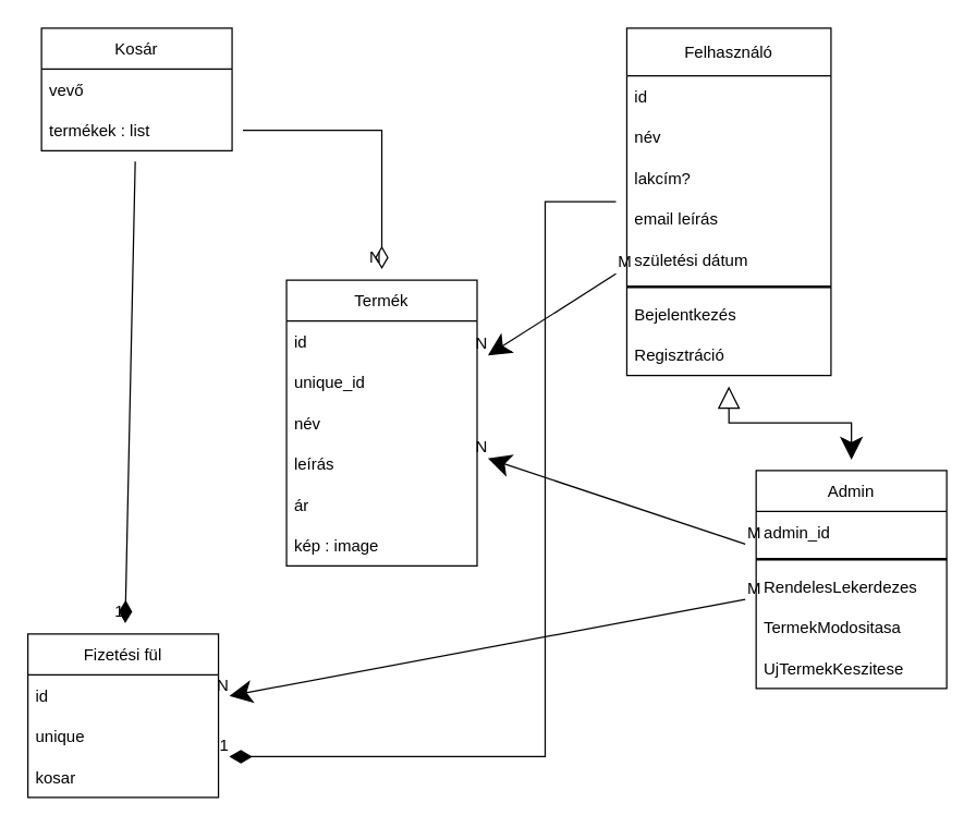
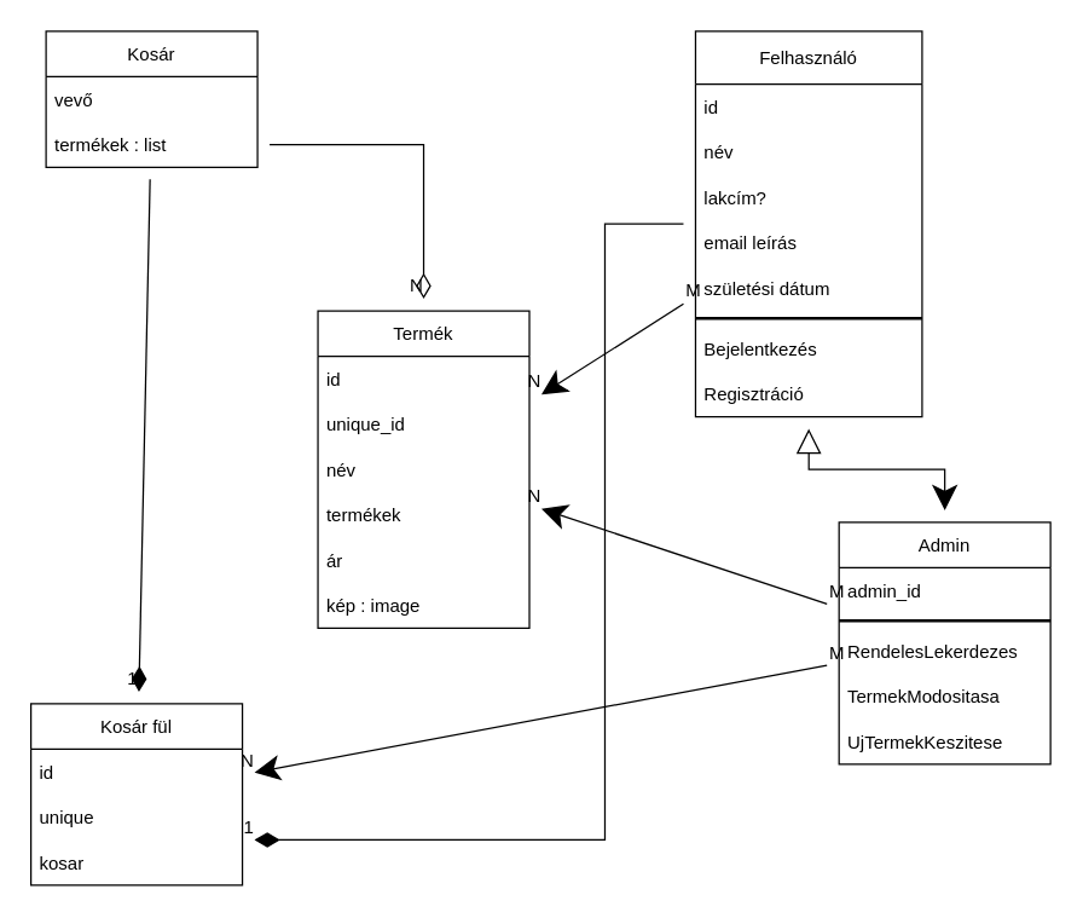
  <mxCell id="0" />
  <mxCell id="1" parent="0" />
  <mxCell id="2" value="Felhasználó" style="swimlane;fontStyle=0;childLayout=stackLayout;horizontal=1;startSize=35;horizontalStack=0;resizeParent=1;resizeParentMax=0;resizeLast=0;collapsible=1;marginBottom=0;hachureGap=4;pointerEvents=0;" vertex="1" parent="1"><mxGeometry x="460" y="20" width="150" height="255" as="geometry" /></mxCell>
  <mxCell id="3" value="id" style="text;strokeColor=none;fillColor=none;align=left;verticalAlign=middle;spacingLeft=4;spacingRight=4;overflow=hidden;points=[[0,0.5],[1,0.5]];portConstraint=eastwest;rotatable=0;" vertex="1" parent="2"><mxGeometry y="35" width="150" height="30" as="geometry" /></mxCell>
  <mxCell id="4" value="név" style="text;strokeColor=none;fillColor=none;align=left;verticalAlign=middle;spacingLeft=4;spacingRight=4;overflow=hidden;points=[[0,0.5],[1,0.5]];portConstraint=eastwest;rotatable=0;" vertex="1" parent="2"><mxGeometry y="65" width="150" height="30" as="geometry" /></mxCell>
  <mxCell id="5" value="lakcím?" style="text;strokeColor=none;fillColor=none;align=left;verticalAlign=middle;spacingLeft=4;spacingRight=4;overflow=hidden;points=[[0,0.5],[1,0.5]];portConstraint=eastwest;rotatable=0;hachureGap=4;pointerEvents=0;" vertex="1" parent="2"><mxGeometry y="95" width="150" height="30" as="geometry" /></mxCell>
  <mxCell id="6" value="email leírás" style="text;strokeColor=none;fillColor=none;align=left;verticalAlign=middle;spacingLeft=4;spacingRight=4;overflow=hidden;points=[[0,0.5],[1,0.5]];portConstraint=eastwest;rotatable=0;" vertex="1" parent="2"><mxGeometry y="125" width="150" height="30" as="geometry" /></mxCell>
  <mxCell id="7" value="születési dátum" style="text;strokeColor=none;fillColor=none;align=left;verticalAlign=middle;spacingLeft=4;spacingRight=4;overflow=hidden;points=[[0,0.5],[1,0.5]];portConstraint=eastwest;rotatable=0;hachureGap=4;pointerEvents=0;" vertex="1" parent="2"><mxGeometry y="155" width="150" height="30" as="geometry" /></mxCell>
  <mxCell id="8" value="" style="line;strokeWidth=2;html=1;hachureGap=4;pointerEvents=0;" vertex="1" parent="2"><mxGeometry y="185" width="150" height="10" as="geometry" /></mxCell>
  <mxCell id="9" value="Bejelentkezés" style="text;strokeColor=none;fillColor=none;align=left;verticalAlign=middle;spacingLeft=4;spacingRight=4;overflow=hidden;points=[[0,0.5],[1,0.5]];portConstraint=eastwest;rotatable=0;hachureGap=4;pointerEvents=0;" vertex="1" parent="2"><mxGeometry y="195" width="150" height="30" as="geometry" /></mxCell>
  <mxCell id="10" value="Regisztráció" style="text;strokeColor=none;fillColor=none;align=left;verticalAlign=middle;spacingLeft=4;spacingRight=4;overflow=hidden;points=[[0,0.5],[1,0.5]];portConstraint=eastwest;rotatable=0;hachureGap=4;pointerEvents=0;" vertex="1" parent="2"><mxGeometry y="225" width="150" height="30" as="geometry" /></mxCell>
  <mxCell id="11" value="Termék" style="swimlane;fontStyle=0;childLayout=stackLayout;horizontal=1;startSize=30;horizontalStack=0;resizeParent=1;resizeParentMax=0;resizeLast=0;collapsible=1;marginBottom=0;hachureGap=4;pointerEvents=0;" vertex="1" parent="1"><mxGeometry x="210" y="205" width="140" height="210" as="geometry" /></mxCell>
  <mxCell id="12" value="id" style="text;strokeColor=none;fillColor=none;align=left;verticalAlign=middle;spacingLeft=4;spacingRight=4;overflow=hidden;points=[[0,0.5],[1,0.5]];portConstraint=eastwest;rotatable=0;" vertex="1" parent="11"><mxGeometry y="30" width="140" height="30" as="geometry" /></mxCell>
  <mxCell id="13" value="unique_id" style="text;strokeColor=none;fillColor=none;align=left;verticalAlign=middle;spacingLeft=4;spacingRight=4;overflow=hidden;points=[[0,0.5],[1,0.5]];portConstraint=eastwest;rotatable=0;hachureGap=4;pointerEvents=0;" vertex="1" parent="11"><mxGeometry y="60" width="140" height="30" as="geometry" /></mxCell>
  <mxCell id="14" value="név" style="text;strokeColor=none;fillColor=none;align=left;verticalAlign=middle;spacingLeft=4;spacingRight=4;overflow=hidden;points=[[0,0.5],[1,0.5]];portConstraint=eastwest;rotatable=0;" vertex="1" parent="11"><mxGeometry y="90" width="140" height="30" as="geometry" /></mxCell>
- <mxCell id="15" value="leírás" style="text;strokeColor=none;fillColor=none;align=left;verticalAlign=middle;spacingLeft=4;spacingRight=4;overflow=hidden;points=[[0,0.5],[1,0.5]];portConstraint=eastwest;rotatable=0;" vertex="1" parent="11"><mxGeometry y="120" width="140" height="30" as="geometry" /></mxCell>
+ <mxCell id="15" value="termékek" style="text;strokeColor=none;fillColor=none;align=left;verticalAlign=middle;spacingLeft=4;spacingRight=4;overflow=hidden;points=[[0,0.5],[1,0.5]];portConstraint=eastwest;rotatable=0;" vertex="1" parent="11"><mxGeometry y="120" width="140" height="30" as="geometry" /></mxCell>
  <mxCell id="16" value="ár" style="text;strokeColor=none;fillColor=none;align=left;verticalAlign=middle;spacingLeft=4;spacingRight=4;overflow=hidden;points=[[0,0.5],[1,0.5]];portConstraint=eastwest;rotatable=0;hachureGap=4;pointerEvents=0;" vertex="1" parent="11"><mxGeometry y="150" width="140" height="30" as="geometry" /></mxCell>
  <mxCell id="17" value="kép : image" style="text;strokeColor=none;fillColor=none;align=left;verticalAlign=middle;spacingLeft=4;spacingRight=4;overflow=hidden;points=[[0,0.5],[1,0.5]];portConstraint=eastwest;rotatable=0;hachureGap=4;pointerEvents=0;" vertex="1" parent="11"><mxGeometry y="180" width="140" height="30" as="geometry" /></mxCell>
  <mxCell id="18" value="Kosár" style="swimlane;fontStyle=0;childLayout=stackLayout;horizontal=1;startSize=30;horizontalStack=0;resizeParent=1;resizeParentMax=0;resizeLast=0;collapsible=1;marginBottom=0;hachureGap=4;pointerEvents=0;" vertex="1" parent="1"><mxGeometry x="30" y="20" width="140" height="90" as="geometry" /></mxCell>
  <mxCell id="19" value="vevő" style="text;strokeColor=none;fillColor=none;align=left;verticalAlign=middle;spacingLeft=4;spacingRight=4;overflow=hidden;points=[[0,0.5],[1,0.5]];portConstraint=eastwest;rotatable=0;" vertex="1" parent="18"><mxGeometry y="30" width="140" height="30" as="geometry" /></mxCell>
  <mxCell id="20" value="termékek : list" style="text;strokeColor=none;fillColor=none;align=left;verticalAlign=middle;spacingLeft=4;spacingRight=4;overflow=hidden;points=[[0,0.5],[1,0.5]];portConstraint=eastwest;rotatable=0;" vertex="1" parent="18"><mxGeometry y="60" width="140" height="30" as="geometry" /></mxCell>
  <mxCell id="21" value="Admin" style="swimlane;fontStyle=0;childLayout=stackLayout;horizontal=1;startSize=30;horizontalStack=0;resizeParent=1;resizeParentMax=0;resizeLast=0;collapsible=1;marginBottom=0;hachureGap=4;pointerEvents=0;" vertex="1" parent="1"><mxGeometry x="555" y="345" width="140" height="160" as="geometry" /></mxCell>
  <mxCell id="22" value="admin_id" style="text;strokeColor=none;fillColor=none;align=left;verticalAlign=middle;spacingLeft=4;spacingRight=4;overflow=hidden;points=[[0,0.5],[1,0.5]];portConstraint=eastwest;rotatable=0;hachureGap=4;pointerEvents=0;" vertex="1" parent="21"><mxGeometry y="30" width="140" height="30" as="geometry" /></mxCell>
  <mxCell id="23" value="" style="line;strokeWidth=2;html=1;hachureGap=4;pointerEvents=0;" vertex="1" parent="21"><mxGeometry y="60" width="140" height="10" as="geometry" /></mxCell>
  <mxCell id="24" value="RendelesLekerdezes" style="text;strokeColor=none;fillColor=none;align=left;verticalAlign=middle;spacingLeft=4;spacingRight=4;overflow=hidden;points=[[0,0.5],[1,0.5]];portConstraint=eastwest;rotatable=0;hachureGap=4;pointerEvents=0;" vertex="1" parent="21"><mxGeometry y="70" width="140" height="30" as="geometry" /></mxCell>
  <mxCell id="25" value="TermekModositasa" style="text;strokeColor=none;fillColor=none;align=left;verticalAlign=middle;spacingLeft=4;spacingRight=4;overflow=hidden;points=[[0,0.5],[1,0.5]];portConstraint=eastwest;rotatable=0;hachureGap=4;pointerEvents=0;" vertex="1" parent="21"><mxGeometry y="100" width="140" height="30" as="geometry" /></mxCell>
  <mxCell id="26" value="UjTermekKeszitese" style="text;strokeColor=none;fillColor=none;align=left;verticalAlign=middle;spacingLeft=4;spacingRight=4;overflow=hidden;points=[[0,0.5],[1,0.5]];portConstraint=eastwest;rotatable=0;hachureGap=4;pointerEvents=0;" vertex="1" parent="21"><mxGeometry y="130" width="140" height="30" as="geometry" /></mxCell>
- <mxCell id="27" value="Fizetési fül" style="swimlane;fontStyle=0;childLayout=stackLayout;horizontal=1;startSize=30;horizontalStack=0;resizeParent=1;resizeParentMax=0;resizeLast=0;collapsible=1;marginBottom=0;hachureGap=4;pointerEvents=0;" vertex="1" parent="1"><mxGeometry x="20" y="465" width="140" height="120" as="geometry" /></mxCell>
+ <mxCell id="27" value="Kosár fül" style="swimlane;fontStyle=0;childLayout=stackLayout;horizontal=1;startSize=30;horizontalStack=0;resizeParent=1;resizeParentMax=0;resizeLast=0;collapsible=1;marginBottom=0;hachureGap=4;pointerEvents=0;" vertex="1" parent="1"><mxGeometry x="20" y="465" width="140" height="120" as="geometry" /></mxCell>
  <mxCell id="28" value="id" style="text;strokeColor=none;fillColor=none;align=left;verticalAlign=middle;spacingLeft=4;spacingRight=4;overflow=hidden;points=[[0,0.5],[1,0.5]];portConstraint=eastwest;rotatable=0;" vertex="1" parent="27"><mxGeometry y="30" width="140" height="30" as="geometry" /></mxCell>
  <mxCell id="29" value="unique" style="text;strokeColor=none;fillColor=none;align=left;verticalAlign=middle;spacingLeft=4;spacingRight=4;overflow=hidden;points=[[0,0.5],[1,0.5]];portConstraint=eastwest;rotatable=0;" vertex="1" parent="27"><mxGeometry y="60" width="140" height="30" as="geometry" /></mxCell>
  <mxCell id="30" value="kosar" style="text;strokeColor=none;fillColor=none;align=left;verticalAlign=middle;spacingLeft=4;spacingRight=4;overflow=hidden;points=[[0,0.5],[1,0.5]];portConstraint=eastwest;rotatable=0;" vertex="1" parent="27"><mxGeometry y="90" width="140" height="30" as="geometry" /></mxCell>
  <mxCell id="31" value="" style="endArrow=classic;html=1;rounded=0;startSize=14;endSize=14;sourcePerimeterSpacing=8;targetPerimeterSpacing=8;strokeWidth=1;startArrow=block;startFill=0;edgeStyle=elbowEdgeStyle;elbow=vertical;" edge="1" parent="1" source="2" target="21"><mxGeometry relative="1" as="geometry"><mxPoint x="550" y="25" as="sourcePoint" /><mxPoint x="710" y="25" as="targetPoint" /></mxGeometry></mxCell>
  <mxCell id="32" value="" style="endArrow=diamondThin;html=1;rounded=0;startSize=14;endSize=14;sourcePerimeterSpacing=8;targetPerimeterSpacing=8;strokeWidth=1;endFill=0;edgeStyle=orthogonalEdgeStyle;elbow=vertical;" edge="1" parent="1" source="18" target="11"><mxGeometry relative="1" as="geometry"><mxPoint x="320" y="305" as="sourcePoint" /><mxPoint x="480" y="305" as="targetPoint" /><Array as="points"><mxPoint x="280" y="95" /></Array></mxGeometry></mxCell>
  <mxCell id="33" value="N" style="resizable=0;html=1;align=right;verticalAlign=bottom;" connectable="0" vertex="1" parent="32"><mxGeometry x="1" relative="1" as="geometry" /></mxCell>
  <mxCell id="34" value="" style="endArrow=diamondThin;html=1;rounded=0;startSize=14;endSize=14;sourcePerimeterSpacing=8;targetPerimeterSpacing=8;strokeWidth=1;endFill=1;edgeStyle=elbowEdgeStyle;" edge="1" parent="1" source="2"><mxGeometry relative="1" as="geometry"><mxPoint x="320" y="305" as="sourcePoint" /><mxPoint x="168" y="555" as="targetPoint" /><Array as="points"><mxPoint x="400" y="335" /></Array></mxGeometry></mxCell>
  <mxCell id="35" value="1" style="resizable=0;html=1;align=right;verticalAlign=bottom;" connectable="0" vertex="1" parent="34"><mxGeometry x="1" relative="1" as="geometry" /></mxCell>
  <mxCell id="36" value="" style="endArrow=diamondThin;html=1;rounded=0;startSize=14;endSize=14;sourcePerimeterSpacing=8;targetPerimeterSpacing=8;strokeWidth=1;endFill=1;" edge="1" parent="1" source="18" target="27"><mxGeometry relative="1" as="geometry"><mxPoint x="320" y="305" as="sourcePoint" /><mxPoint x="480" y="305" as="targetPoint" /></mxGeometry></mxCell>
  <mxCell id="37" value="1" style="resizable=0;html=1;align=right;verticalAlign=bottom;" connectable="0" vertex="1" parent="36"><mxGeometry x="1" relative="1" as="geometry" /></mxCell>
  <mxCell id="38" value="" style="endArrow=classic;html=1;rounded=0;startSize=14;endSize=14;sourcePerimeterSpacing=8;targetPerimeterSpacing=8;strokeWidth=1;endFill=1;" edge="1" parent="1" source="21" target="27"><mxGeometry relative="1" as="geometry"><mxPoint x="320" y="305" as="sourcePoint" /><mxPoint x="480" y="305" as="targetPoint" /></mxGeometry></mxCell>
  <mxCell id="39" value="M" style="resizable=0;html=1;align=left;verticalAlign=bottom;" connectable="0" vertex="1" parent="38"><mxGeometry x="-1" relative="1" as="geometry" /></mxCell>
  <mxCell id="40" value="N" style="resizable=0;html=1;align=right;verticalAlign=bottom;" connectable="0" vertex="1" parent="38"><mxGeometry x="1" relative="1" as="geometry" /></mxCell>
  <mxCell id="41" value="" style="endArrow=classic;html=1;rounded=0;startSize=14;endSize=14;sourcePerimeterSpacing=8;targetPerimeterSpacing=8;strokeWidth=1;endFill=1;" edge="1" parent="1" source="21" target="11"><mxGeometry relative="1" as="geometry"><mxPoint x="320" y="305" as="sourcePoint" /><mxPoint x="480" y="305" as="targetPoint" /></mxGeometry></mxCell>
  <mxCell id="42" value="M" style="resizable=0;html=1;align=left;verticalAlign=bottom;" connectable="0" vertex="1" parent="41"><mxGeometry x="-1" relative="1" as="geometry" /></mxCell>
  <mxCell id="43" value="N" style="resizable=0;html=1;align=right;verticalAlign=bottom;" connectable="0" vertex="1" parent="41"><mxGeometry x="1" relative="1" as="geometry" /></mxCell>
  <mxCell id="44" value="" style="endArrow=classic;html=1;rounded=0;startSize=14;endSize=14;sourcePerimeterSpacing=8;targetPerimeterSpacing=8;strokeWidth=1;endFill=1;" edge="1" parent="1" source="2" target="11"><mxGeometry relative="1" as="geometry"><mxPoint x="360" y="165" as="sourcePoint" /><mxPoint x="520" y="165" as="targetPoint" /></mxGeometry></mxCell>
  <mxCell id="45" value="M" style="resizable=0;html=1;align=left;verticalAlign=bottom;" connectable="0" vertex="1" parent="44"><mxGeometry x="-1" relative="1" as="geometry" /></mxCell>
  <mxCell id="46" value="N" style="resizable=0;html=1;align=right;verticalAlign=bottom;" connectable="0" vertex="1" parent="44"><mxGeometry x="1" relative="1" as="geometry" /></mxCell>
